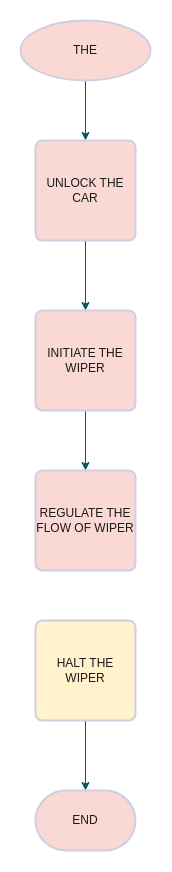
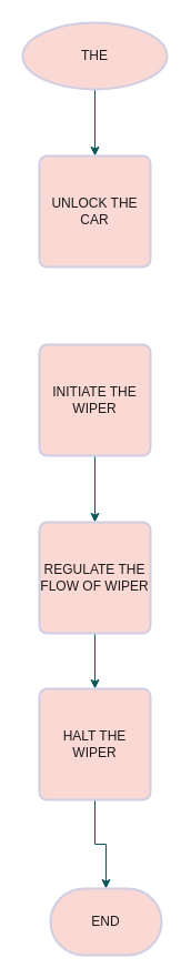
  <mxCell id="0" />
  <mxCell id="1" parent="0" />
  <mxCell id="2" style="edgeStyle=orthogonalEdgeStyle;rounded=0;orthogonalLoop=1;jettySize=auto;html=1;exitX=0.5;exitY=1;exitDx=0;exitDy=0;exitPerimeter=0;entryX=0.5;entryY=0;entryDx=0;entryDy=0;strokeColor=#09555B;fontColor=#1A1A1A;" edge="1" parent="1" source="3" target="5"><mxGeometry relative="1" as="geometry" /></mxCell>
  <mxCell id="3" value="THE" style="strokeWidth=2;html=1;shape=mxgraph.flowchart.start_1;whiteSpace=wrap;fillColor=#FAD9D5;strokeColor=#D0CEE2;fontColor=#1A1A1A;" vertex="1" parent="1"><mxGeometry x="20" y="20" width="130" height="60" as="geometry" /></mxCell>
- <mxCell id="4" style="edgeStyle=orthogonalEdgeStyle;rounded=0;orthogonalLoop=1;jettySize=auto;html=1;exitX=0.5;exitY=1;exitDx=0;exitDy=0;entryX=0.5;entryY=0;entryDx=0;entryDy=0;strokeColor=#09555B;fontColor=#1A1A1A;" edge="1" parent="1" source="5" target="7"><mxGeometry relative="1" as="geometry" /></mxCell>
  <mxCell id="5" value="UNLOCK THE CAR" style="rounded=1;whiteSpace=wrap;html=1;absoluteArcSize=1;arcSize=14;strokeWidth=2;fillColor=#FAD9D5;strokeColor=#D0CEE2;fontColor=#1A1A1A;" vertex="1" parent="1"><mxGeometry x="35" y="140" width="100" height="100" as="geometry" /></mxCell>
  <mxCell id="6" style="edgeStyle=orthogonalEdgeStyle;rounded=0;orthogonalLoop=1;jettySize=auto;html=1;exitX=0.5;exitY=1;exitDx=0;exitDy=0;entryX=0.5;entryY=0;entryDx=0;entryDy=0;strokeColor=#09555B;fontColor=#1A1A1A;" edge="1" parent="1" source="7" target="9"><mxGeometry relative="1" as="geometry" /></mxCell>
  <mxCell id="7" value="INITIATE THE WIPER" style="rounded=1;whiteSpace=wrap;html=1;absoluteArcSize=1;arcSize=14;strokeWidth=2;fillColor=#FAD9D5;strokeColor=#D0CEE2;fontColor=#1A1A1A;" vertex="1" parent="1"><mxGeometry x="35" y="310" width="100" height="100" as="geometry" /></mxCell>
+ <mxCell id="8" style="edgeStyle=orthogonalEdgeStyle;rounded=0;orthogonalLoop=1;jettySize=auto;html=1;exitX=0.5;exitY=1;exitDx=0;exitDy=0;entryX=0.5;entryY=0;entryDx=0;entryDy=0;strokeColor=#09555B;fontColor=#1A1A1A;" edge="1" parent="1" source="9" target="11"><mxGeometry relative="1" as="geometry" /></mxCell>
  <mxCell id="9" value="REGULATE THE FLOW OF WIPER" style="rounded=1;whiteSpace=wrap;html=1;absoluteArcSize=1;arcSize=14;strokeWidth=2;fillColor=#FAD9D5;strokeColor=#D0CEE2;fontColor=#1A1A1A;" vertex="1" parent="1"><mxGeometry x="35" y="470" width="100" height="100" as="geometry" /></mxCell>
  <mxCell id="10" style="edgeStyle=orthogonalEdgeStyle;rounded=0;orthogonalLoop=1;jettySize=auto;html=1;exitX=0.5;exitY=1;exitDx=0;exitDy=0;strokeColor=#09555B;fontColor=#1A1A1A;" edge="1" parent="1" source="11" target="12"><mxGeometry relative="1" as="geometry" /></mxCell>
- <mxCell id="11" value="HALT THE WIPER" style="rounded=1;whiteSpace=wrap;html=1;absoluteArcSize=1;arcSize=14;strokeWidth=2;fillColor=#fff2cc;strokeColor=#D0CEE2;fontColor=#1A1A1A;" vertex="1" parent="1"><mxGeometry x="35" y="620" width="100" height="100" as="geometry" /></mxCell>
- <mxCell id="12" value="END" style="strokeWidth=2;html=1;shape=mxgraph.flowchart.terminator;whiteSpace=wrap;fillColor=#FAD9D5;strokeColor=#D0CEE2;fontColor=#1A1A1A;" vertex="1" parent="1"><mxGeometry x="35" y="790" width="100" height="60" as="geometry" /></mxCell>
+ <mxCell id="11" value="HALT THE WIPER" style="rounded=1;whiteSpace=wrap;html=1;absoluteArcSize=1;arcSize=14;strokeWidth=2;fillColor=#FAD9D5;strokeColor=#D0CEE2;fontColor=#1A1A1A;" vertex="1" parent="1"><mxGeometry x="35" y="620" width="100" height="100" as="geometry" /></mxCell>
+ <mxCell id="12" value="END" style="strokeWidth=2;html=1;shape=mxgraph.flowchart.terminator;whiteSpace=wrap;fillColor=#FAD9D5;strokeColor=#D0CEE2;fontColor=#1A1A1A;" vertex="1" parent="1"><mxGeometry x="45" y="800" width="100" height="60" as="geometry" /></mxCell>
